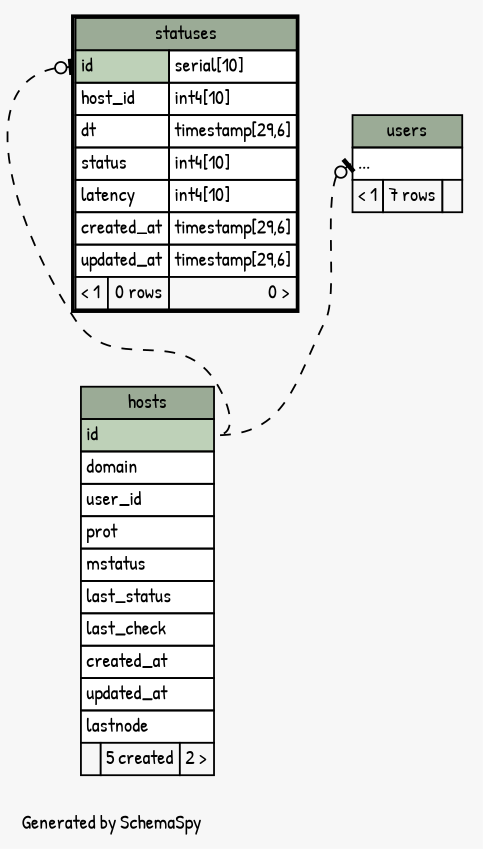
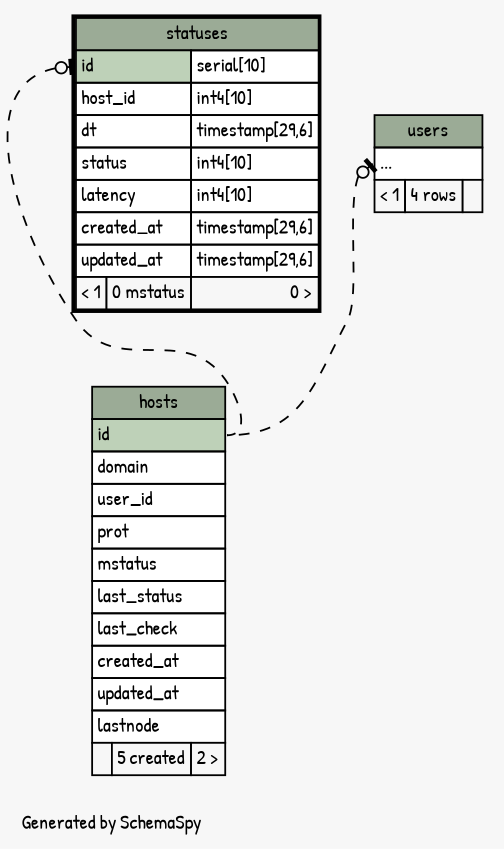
  digraph {
    bgcolor="#f7f7f7"
    fontname="Patrick Hand"
    fontsize=11
    label="\nGenerated by SchemaSpy"
    labeljust=l
    nodesep=0.18
    rankdir=TB
    ranksep=0.46
    node [fontname="Patrick Hand" fontsize=11 shape=plaintext]
    edge [arrowhead=none arrowsize=0.8 arrowtail=teeodot dir=back fontname="Patrick Hand" headport="id:e" style=dashed]
-   n1 [label=<     <TABLE BORDER="2" CELLBORDER="1" CELLSPACING="0" BGCOLOR="#ffffff">       <TR><TD COLSPAN="3" BGCOLOR="#9bab96" ALIGN="CENTER">statuses</TD></TR>       <TR><TD PORT="id" COLSPAN="2" BGCOLOR="#bed1b8" ALIGN="LEFT">id</TD><TD PORT="id.type" ALIGN="LEFT">serial[10]</TD></TR>       <TR><TD PORT="host_id" COLSPAN="2" ALIGN="LEFT">host_id</TD><TD PORT="host_id.type" ALIGN="LEFT">int4[10]</TD></TR>       <TR><TD PORT="dt" COLSPAN="2" ALIGN="LEFT">dt</TD><TD PORT="dt.type" ALIGN="LEFT">timestamp[29,6]</TD></TR>       <TR><TD PORT="status" COLSPAN="2" ALIGN="LEFT">status</TD><TD PORT="status.type" ALIGN="LEFT">int4[10]</TD></TR>       <TR><TD PORT="latency" COLSPAN="2" ALIGN="LEFT">latency</TD><TD PORT="latency.type" ALIGN="LEFT">int4[10]</TD></TR>       <TR><TD PORT="created_at" COLSPAN="2" ALIGN="LEFT">created_at</TD><TD PORT="created_at.type" ALIGN="LEFT">timestamp[29,6]</TD></TR>       <TR><TD PORT="updated_at" COLSPAN="2" ALIGN="LEFT">updated_at</TD><TD PORT="updated_at.type" ALIGN="LEFT">timestamp[29,6]</TD></TR>       <TR><TD ALIGN="LEFT" BGCOLOR="#f7f7f7">&lt; 1</TD><TD ALIGN="RIGHT" BGCOLOR="#f7f7f7">0 rows</TD><TD ALIGN="RIGHT" BGCOLOR="#f7f7f7">0 &gt;</TD></TR>     </TABLE>>]
+   n1 [label=<     <TABLE BORDER="2" CELLBORDER="1" CELLSPACING="0" BGCOLOR="#ffffff">       <TR><TD COLSPAN="3" BGCOLOR="#9bab96" ALIGN="CENTER">statuses</TD></TR>       <TR><TD PORT="id" COLSPAN="2" BGCOLOR="#bed1b8" ALIGN="LEFT">id</TD><TD PORT="id.type" ALIGN="LEFT">serial[10]</TD></TR>       <TR><TD PORT="host_id" COLSPAN="2" ALIGN="LEFT">host_id</TD><TD PORT="host_id.type" ALIGN="LEFT">int4[10]</TD></TR>       <TR><TD PORT="dt" COLSPAN="2" ALIGN="LEFT">dt</TD><TD PORT="dt.type" ALIGN="LEFT">timestamp[29,6]</TD></TR>       <TR><TD PORT="status" COLSPAN="2" ALIGN="LEFT">status</TD><TD PORT="status.type" ALIGN="LEFT">int4[10]</TD></TR>       <TR><TD PORT="latency" COLSPAN="2" ALIGN="LEFT">latency</TD><TD PORT="latency.type" ALIGN="LEFT">int4[10]</TD></TR>       <TR><TD PORT="created_at" COLSPAN="2" ALIGN="LEFT">created_at</TD><TD PORT="created_at.type" ALIGN="LEFT">timestamp[29,6]</TD></TR>       <TR><TD PORT="updated_at" COLSPAN="2" ALIGN="LEFT">updated_at</TD><TD PORT="updated_at.type" ALIGN="LEFT">timestamp[29,6]</TD></TR>       <TR><TD ALIGN="LEFT" BGCOLOR="#f7f7f7">&lt; 1</TD><TD ALIGN="RIGHT" BGCOLOR="#f7f7f7">0 mstatus</TD><TD ALIGN="RIGHT" BGCOLOR="#f7f7f7">0 &gt;</TD></TR>     </TABLE>>]
    n2 [label=<     <TABLE BORDER="0" CELLBORDER="1" CELLSPACING="0" BGCOLOR="#ffffff">       <TR><TD COLSPAN="3" BGCOLOR="#9bab96" ALIGN="CENTER">hosts</TD></TR>       <TR><TD PORT="id" COLSPAN="3" BGCOLOR="#bed1b8" ALIGN="LEFT">id</TD></TR>       <TR><TD PORT="domain" COLSPAN="3" ALIGN="LEFT">domain</TD></TR>       <TR><TD PORT="user_id" COLSPAN="3" ALIGN="LEFT">user_id</TD></TR>       <TR><TD PORT="prot" COLSPAN="3" ALIGN="LEFT">prot</TD></TR>       <TR><TD PORT="mstatus" COLSPAN="3" ALIGN="LEFT">mstatus</TD></TR>       <TR><TD PORT="last_status" COLSPAN="3" ALIGN="LEFT">last_status</TD></TR>       <TR><TD PORT="last_check" COLSPAN="3" ALIGN="LEFT">last_check</TD></TR>       <TR><TD PORT="created_at" COLSPAN="3" ALIGN="LEFT">created_at</TD></TR>       <TR><TD PORT="updated_at" COLSPAN="3" ALIGN="LEFT">updated_at</TD></TR>       <TR><TD PORT="lastnode" COLSPAN="3" ALIGN="LEFT">lastnode</TD></TR>       <TR><TD ALIGN="LEFT" BGCOLOR="#f7f7f7">  </TD><TD ALIGN="RIGHT" BGCOLOR="#f7f7f7">5 created</TD><TD ALIGN="RIGHT" BGCOLOR="#f7f7f7">2 &gt;</TD></TR>     </TABLE>>]
-   n3 [label=<     <TABLE BORDER="0" CELLBORDER="1" CELLSPACING="0" BGCOLOR="#ffffff">       <TR><TD COLSPAN="3" BGCOLOR="#9bab96" ALIGN="CENTER">users</TD></TR>       <TR><TD PORT="elipses" COLSPAN="3" ALIGN="LEFT">...</TD></TR>       <TR><TD ALIGN="LEFT" BGCOLOR="#f7f7f7">&lt; 1</TD><TD ALIGN="RIGHT" BGCOLOR="#f7f7f7">7 rows</TD><TD ALIGN="RIGHT" BGCOLOR="#f7f7f7">  </TD></TR>     </TABLE>>]
+   n3 [label=<     <TABLE BORDER="0" CELLBORDER="1" CELLSPACING="0" BGCOLOR="#ffffff">       <TR><TD COLSPAN="3" BGCOLOR="#9bab96" ALIGN="CENTER">users</TD></TR>       <TR><TD PORT="elipses" COLSPAN="3" ALIGN="LEFT">...</TD></TR>       <TR><TD ALIGN="LEFT" BGCOLOR="#f7f7f7">&lt; 1</TD><TD ALIGN="RIGHT" BGCOLOR="#f7f7f7">4 rows</TD><TD ALIGN="RIGHT" BGCOLOR="#f7f7f7">  </TD></TR>     </TABLE>>]
    n1 -> n2 [tailport="id:w"]
    n3 -> n2 [tailport="elipses:w"]
  }
